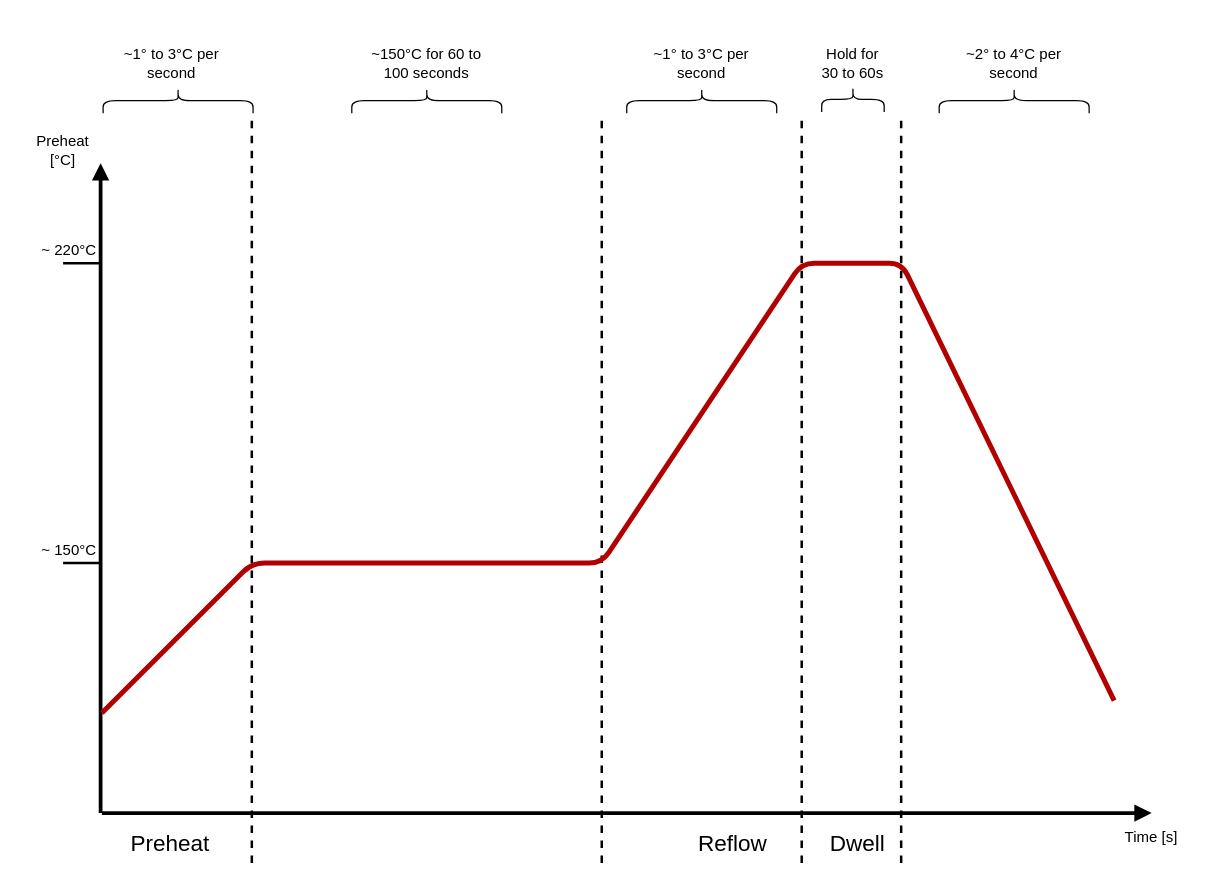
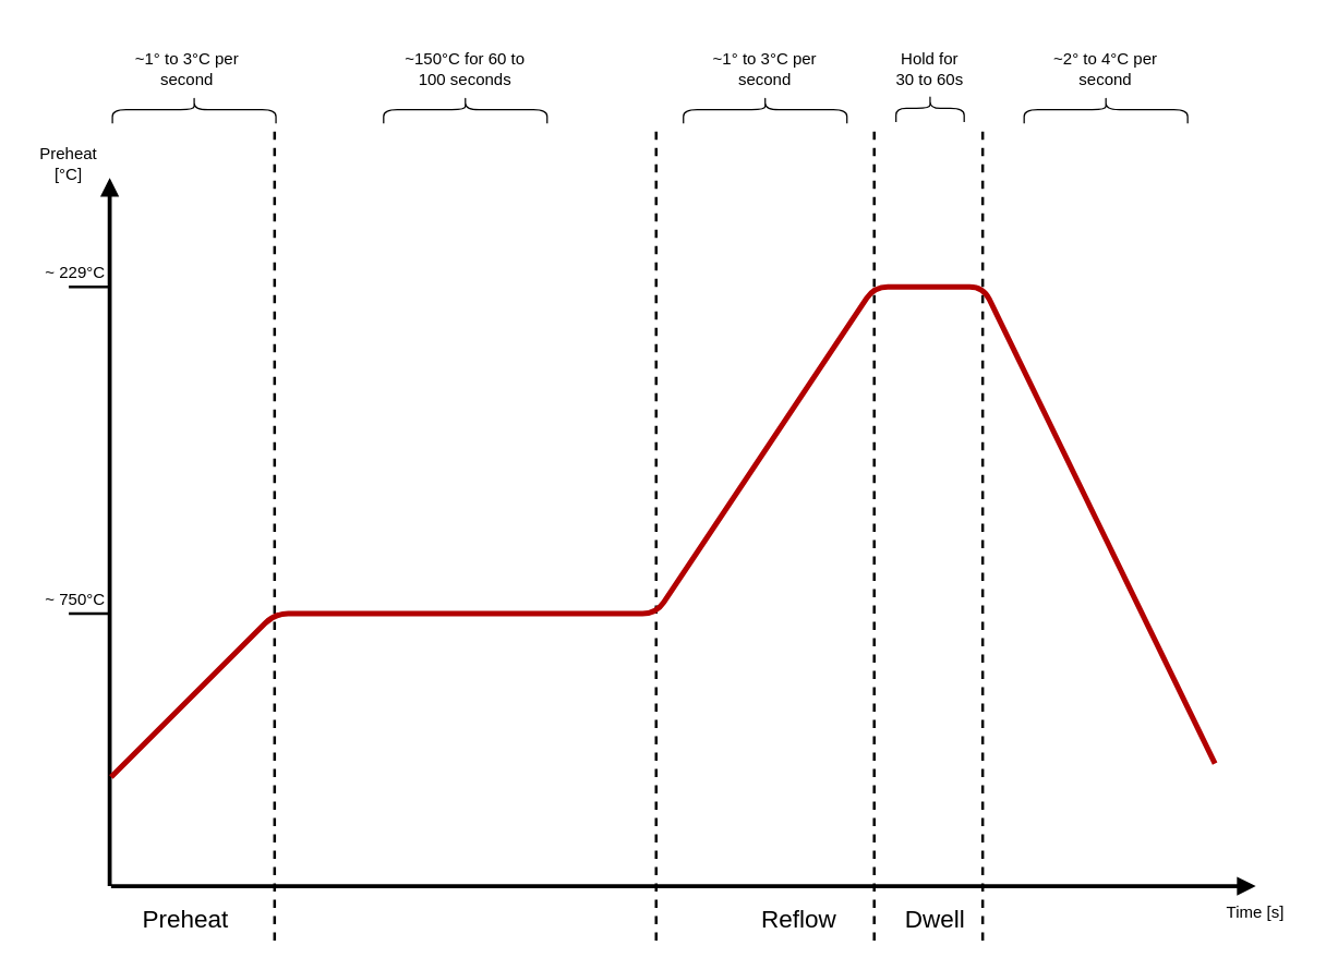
  <mxCell id="0" />
  <mxCell id="1" parent="0" />
  <mxCell id="2" value="" style="endArrow=block;html=1;endFill=1;strokeWidth=3;" edge="1" parent="1"><mxGeometry width="50" height="50" relative="1" as="geometry"><mxPoint x="80" y="650" as="sourcePoint" /><mxPoint x="80" y="130" as="targetPoint" /></mxGeometry></mxCell>
  <mxCell id="3" value="" style="endArrow=block;html=1;endFill=1;strokeWidth=3;" edge="1" parent="1"><mxGeometry width="50" height="50" relative="1" as="geometry"><mxPoint x="81" y="650" as="sourcePoint" /><mxPoint x="921" y="650" as="targetPoint" /></mxGeometry></mxCell>
  <mxCell id="4" value="" style="endArrow=none;dashed=1;html=1;strokeWidth=2;" edge="1" parent="1"><mxGeometry width="50" height="50" relative="1" as="geometry"><mxPoint x="201" y="690" as="sourcePoint" /><mxPoint x="201" y="90" as="targetPoint" /></mxGeometry></mxCell>
  <mxCell id="5" value="" style="endArrow=none;dashed=1;html=1;strokeWidth=2;" edge="1" parent="1"><mxGeometry width="50" height="50" relative="1" as="geometry"><mxPoint x="481" y="690" as="sourcePoint" /><mxPoint x="481" y="90" as="targetPoint" /></mxGeometry></mxCell>
  <mxCell id="6" value="" style="endArrow=none;dashed=1;html=1;strokeWidth=2;" edge="1" parent="1"><mxGeometry width="50" height="50" relative="1" as="geometry"><mxPoint x="641" y="690" as="sourcePoint" /><mxPoint x="641" y="90" as="targetPoint" /></mxGeometry></mxCell>
  <mxCell id="7" value="" style="endArrow=none;dashed=1;html=1;strokeWidth=2;" edge="1" parent="1"><mxGeometry width="50" height="50" relative="1" as="geometry"><mxPoint x="720.58" y="690" as="sourcePoint" /><mxPoint x="720.58" y="90" as="targetPoint" /></mxGeometry></mxCell>
  <mxCell id="8" value="" style="endArrow=none;html=1;strokeWidth=4;fillColor=#e51400;strokeColor=#B20000;" edge="1" parent="1"><mxGeometry width="50" height="50" relative="1" as="geometry"><mxPoint x="81" y="570" as="sourcePoint" /><mxPoint x="891" y="560" as="targetPoint" /><Array as="points"><mxPoint x="201" y="450" /><mxPoint x="481" y="450" /><mxPoint x="641" y="210" /><mxPoint x="721" y="210" /></Array></mxGeometry></mxCell>
  <mxCell id="9" value="&lt;font style=&quot;font-size: 18px&quot;&gt;Preheat&lt;/font&gt;" style="text;html=1;strokeColor=none;fillColor=none;align=center;verticalAlign=middle;whiteSpace=wrap;rounded=0;" vertex="1" parent="1"><mxGeometry x="71" y="660" width="130" height="30" as="geometry" /></mxCell>
  <mxCell id="10" value="&lt;font style=&quot;font-size: 18px&quot;&gt;Reflow&lt;/font&gt;" style="text;html=1;strokeColor=none;fillColor=none;align=center;verticalAlign=middle;whiteSpace=wrap;rounded=0;" vertex="1" parent="1"><mxGeometry x="521" y="660" width="130" height="30" as="geometry" /></mxCell>
  <mxCell id="11" value="&lt;font style=&quot;font-size: 18px&quot;&gt;Dwell&lt;/font&gt;" style="text;html=1;strokeColor=none;fillColor=none;align=center;verticalAlign=middle;whiteSpace=wrap;rounded=0;" vertex="1" parent="1"><mxGeometry x="651" y="660" width="70" height="30" as="geometry" /></mxCell>
  <mxCell id="12" value="" style="endArrow=none;startArrow=none;html=1;strokeWidth=2;startFill=0;endFill=0;" edge="1" parent="1"><mxGeometry width="50" height="50" relative="1" as="geometry"><mxPoint x="50" y="450" as="sourcePoint" /><mxPoint x="80" y="450" as="targetPoint" /></mxGeometry></mxCell>
  <mxCell id="13" value="" style="endArrow=none;startArrow=none;html=1;strokeWidth=2;startFill=0;endFill=0;" edge="1" parent="1"><mxGeometry width="50" height="50" relative="1" as="geometry"><mxPoint x="50" y="210" as="sourcePoint" /><mxPoint x="80" y="210" as="targetPoint" /></mxGeometry></mxCell>
- <mxCell id="14" value="~ 220°C" style="text;html=1;strokeColor=none;fillColor=none;align=center;verticalAlign=middle;whiteSpace=wrap;rounded=0;" vertex="1" parent="1"><mxGeometry x="30" y="190" width="50" height="20" as="geometry" /></mxCell>
- <mxCell id="15" value="~ 150°C" style="text;html=1;strokeColor=none;fillColor=none;align=center;verticalAlign=middle;whiteSpace=wrap;rounded=0;" vertex="1" parent="1"><mxGeometry x="30" y="430" width="50" height="20" as="geometry" /></mxCell>
+ <mxCell id="14" value="~ 229°C" style="text;html=1;strokeColor=none;fillColor=none;align=center;verticalAlign=middle;whiteSpace=wrap;rounded=0;" vertex="1" parent="1"><mxGeometry x="30" y="190" width="50" height="20" as="geometry" /></mxCell>
+ <mxCell id="15" value="~ 750°C" style="text;html=1;strokeColor=none;fillColor=none;align=center;verticalAlign=middle;whiteSpace=wrap;rounded=0;" vertex="1" parent="1"><mxGeometry x="30" y="430" width="50" height="20" as="geometry" /></mxCell>
  <mxCell id="16" value="" style="shape=curlyBracket;whiteSpace=wrap;html=1;rounded=1;rotation=90;" vertex="1" parent="1"><mxGeometry x="331" y="20" width="20" height="120" as="geometry" /></mxCell>
  <mxCell id="17" value="~150°C for 60 to 100 seconds" style="text;html=1;strokeColor=none;fillColor=none;align=center;verticalAlign=middle;whiteSpace=wrap;rounded=0;" vertex="1" parent="1"><mxGeometry x="296" y="40" width="90" height="20" as="geometry" /></mxCell>
  <mxCell id="18" value="" style="group" vertex="1" connectable="0" parent="1"><mxGeometry x="501" y="40" width="120" height="50" as="geometry" /></mxCell>
  <mxCell id="19" value="" style="shape=curlyBracket;whiteSpace=wrap;html=1;rounded=1;rotation=90;" vertex="1" parent="18"><mxGeometry x="50" y="-20" width="20" height="120" as="geometry" /></mxCell>
  <mxCell id="20" value="~1° to 3°C per second" style="text;html=1;strokeColor=none;fillColor=none;align=center;verticalAlign=middle;whiteSpace=wrap;rounded=0;" vertex="1" parent="18"><mxGeometry x="15" width="90" height="20" as="geometry" /></mxCell>
  <mxCell id="21" value="" style="group" vertex="1" connectable="0" parent="1"><mxGeometry x="637" y="40" width="90" height="49" as="geometry" /></mxCell>
  <mxCell id="22" value="" style="shape=curlyBracket;whiteSpace=wrap;html=1;rounded=1;rotation=90;" vertex="1" parent="21"><mxGeometry x="35" y="14" width="20" height="50" as="geometry" /></mxCell>
  <mxCell id="23" value="Hold for&lt;br&gt;30 to 60s" style="text;html=1;strokeColor=none;fillColor=none;align=center;verticalAlign=middle;whiteSpace=wrap;rounded=0;" vertex="1" parent="21"><mxGeometry width="90" height="20" as="geometry" /></mxCell>
  <mxCell id="24" value="" style="group" vertex="1" connectable="0" parent="1"><mxGeometry x="751" y="40" width="120" height="50" as="geometry" /></mxCell>
  <mxCell id="25" value="" style="shape=curlyBracket;whiteSpace=wrap;html=1;rounded=1;rotation=90;" vertex="1" parent="24"><mxGeometry x="50" y="-20" width="20" height="120" as="geometry" /></mxCell>
  <mxCell id="26" value="~2° to 4°C per second" style="text;html=1;strokeColor=none;fillColor=none;align=center;verticalAlign=middle;whiteSpace=wrap;rounded=0;" vertex="1" parent="24"><mxGeometry x="15" width="90" height="20" as="geometry" /></mxCell>
  <mxCell id="27" value="Time [s]" style="text;html=1;strokeColor=none;fillColor=none;align=center;verticalAlign=middle;whiteSpace=wrap;rounded=0;" vertex="1" parent="1"><mxGeometry x="891" y="660" width="60" height="20" as="geometry" /></mxCell>
  <mxCell id="28" value="Preheat [°C]" style="text;html=1;strokeColor=none;fillColor=none;align=center;verticalAlign=middle;whiteSpace=wrap;rounded=0;" vertex="1" parent="1"><mxGeometry x="20" y="110" width="60" height="20" as="geometry" /></mxCell>
  <mxCell id="29" value="" style="group" vertex="1" connectable="0" parent="1"><mxGeometry x="82" y="40" width="120" height="50" as="geometry" /></mxCell>
  <mxCell id="30" value="" style="shape=curlyBracket;whiteSpace=wrap;html=1;rounded=1;rotation=90;" vertex="1" parent="29"><mxGeometry x="50" y="-20" width="20" height="120" as="geometry" /></mxCell>
  <mxCell id="31" value="~1° to 3°C per second" style="text;html=1;strokeColor=none;fillColor=none;align=center;verticalAlign=middle;whiteSpace=wrap;rounded=0;" vertex="1" parent="29"><mxGeometry x="10" width="90" height="20" as="geometry" /></mxCell>
